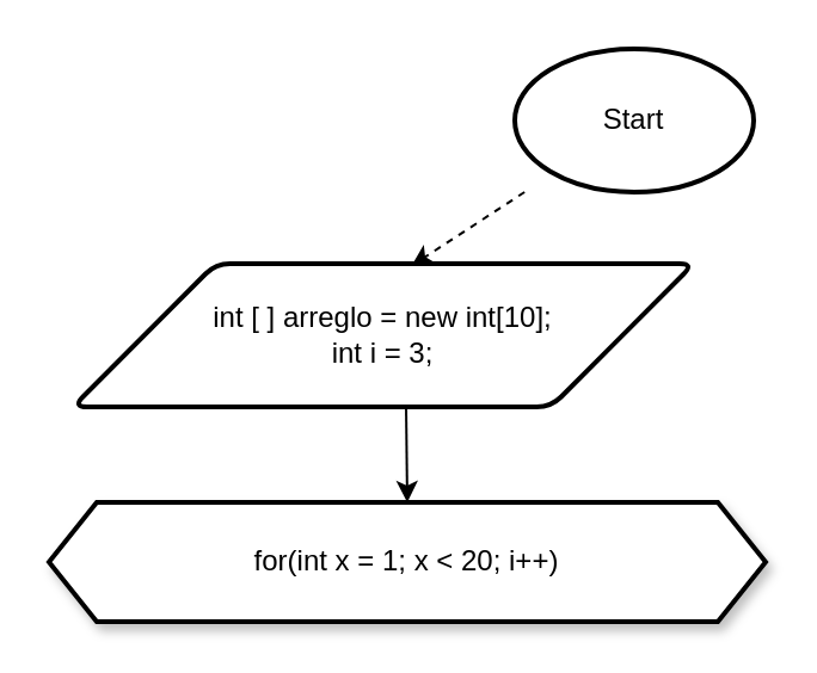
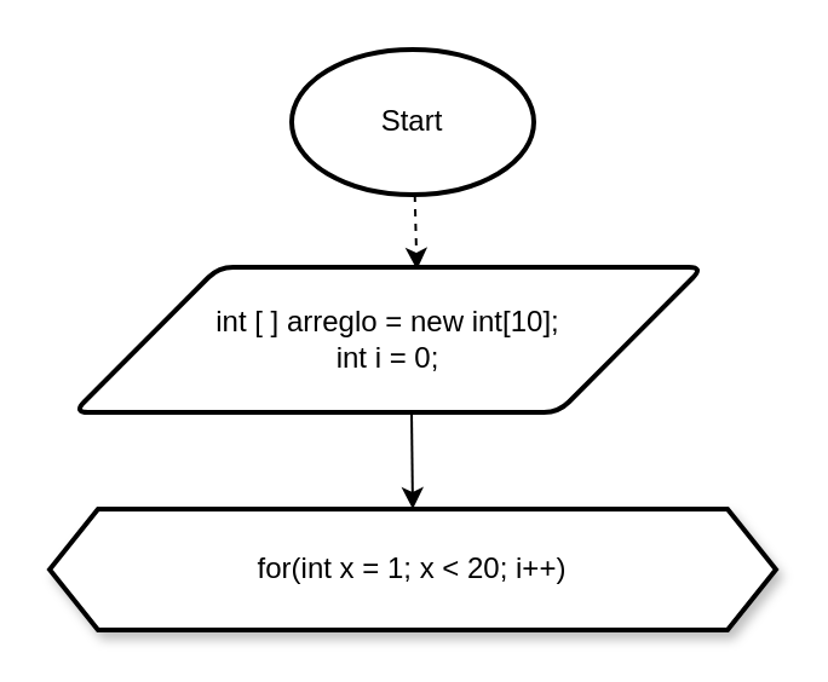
  <mxCell id="0" />
  <mxCell id="1" parent="0" />
- <mxCell id="2" value="Start" style="strokeWidth=2;html=1;shape=mxgraph.flowchart.start_1;whiteSpace=wrap;" vertex="1" parent="1"><mxGeometry x="215" y="20" width="100" height="60" as="geometry" /></mxCell>
- <mxCell id="3" value="int [ ] arreglo = new int[10];&lt;div&gt;int i = 3;&lt;/div&gt;" style="shape=parallelogram;html=1;strokeWidth=2;perimeter=parallelogramPerimeter;whiteSpace=wrap;rounded=1;arcSize=12;size=0.23;" vertex="1" parent="1"><mxGeometry x="30" y="110" width="260" height="60" as="geometry" /></mxCell>
+ <mxCell id="2" value="Start" style="strokeWidth=2;html=1;shape=mxgraph.flowchart.start_1;whiteSpace=wrap;" vertex="1" parent="1"><mxGeometry x="120" y="20" width="100" height="60" as="geometry" /></mxCell>
+ <mxCell id="3" value="int [ ] arreglo = new int[10];&lt;div&gt;int i = 0;&lt;/div&gt;" style="shape=parallelogram;html=1;strokeWidth=2;perimeter=parallelogramPerimeter;whiteSpace=wrap;rounded=1;arcSize=12;size=0.23;" vertex="1" parent="1"><mxGeometry x="30" y="110" width="260" height="60" as="geometry" /></mxCell>
  <mxCell id="4" style="edgeStyle=none;html=1;entryX=0.545;entryY=0.016;entryDx=0;entryDy=0;entryPerimeter=0;dashed=1;" edge="1" parent="1" source="2" target="3"><mxGeometry relative="1" as="geometry" /></mxCell>
  <mxCell id="5" value="for(int x = 1; x &amp;lt; 20; i++)" style="shape=hexagon;perimeter=hexagonPerimeter2;whiteSpace=wrap;html=1;fixedSize=1;strokeWidth=2;textShadow=0;shadow=1;" vertex="1" parent="1"><mxGeometry x="20" y="210" width="300" height="50" as="geometry" /></mxCell>
  <mxCell id="6" style="edgeStyle=none;html=1;entryX=0.5;entryY=0;entryDx=0;entryDy=0;" edge="1" parent="1" target="5"><mxGeometry relative="1" as="geometry"><mxPoint x="169.5" y="170" as="sourcePoint" /><mxPoint x="170.5" y="201" as="targetPoint" /></mxGeometry></mxCell>
